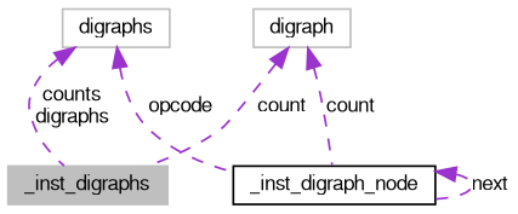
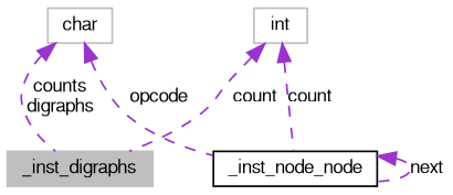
  digraph {
    node [color=grey75 fontname=FreeSans fontsize=10 shape=record]
    edge [color=darkorchid3 dir=back fontname=FreeSans fontsize=10 labelfontname=FreeSans labelfontsize=10 style=dashed]
    n1 [fillcolor=grey75 fontcolor=black height=0.2 label=_inst_digraphs style=filled width=0.4]
-   n2 [color=black height=0.2 label=_inst_digraph_node width=0.4]
-   n3 [height=0.2 label=digraphs width=0.4]
-   n4 [height=0.2 label="digraph" width=0.4]
+   n2 [color=black height=0.2 label=_inst_node_node width=0.4]
+   n3 [height=0.2 label=char width=0.4]
+   n4 [height=0.2 label=int width=0.4]
    n2 -> n2 [label=next]
    n3 -> n1 [label="counts\ndigraphs"]
    n3 -> n2 [label=opcode]
    n4 -> n1 [label=count]
    n4 -> n2 [label=count]
  }
